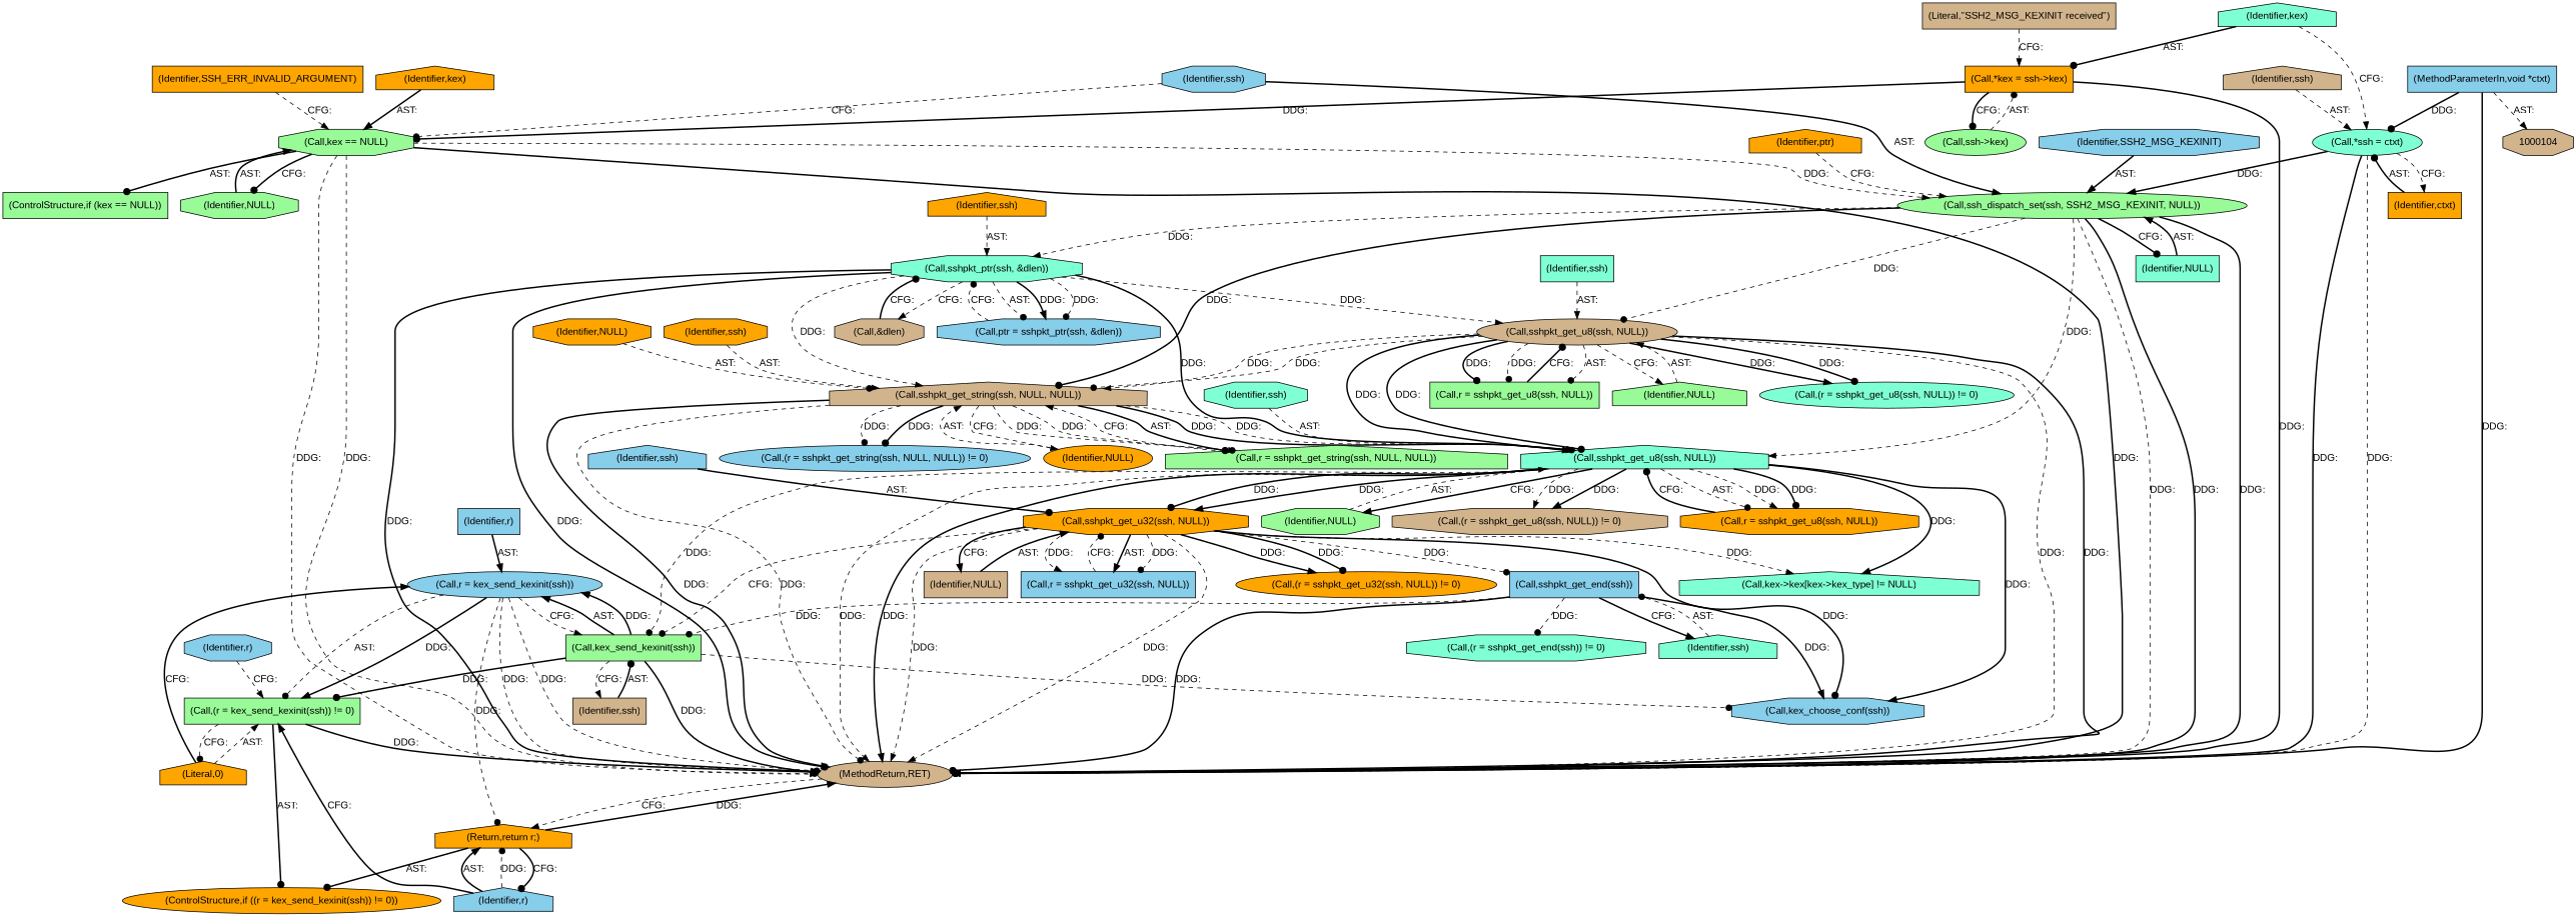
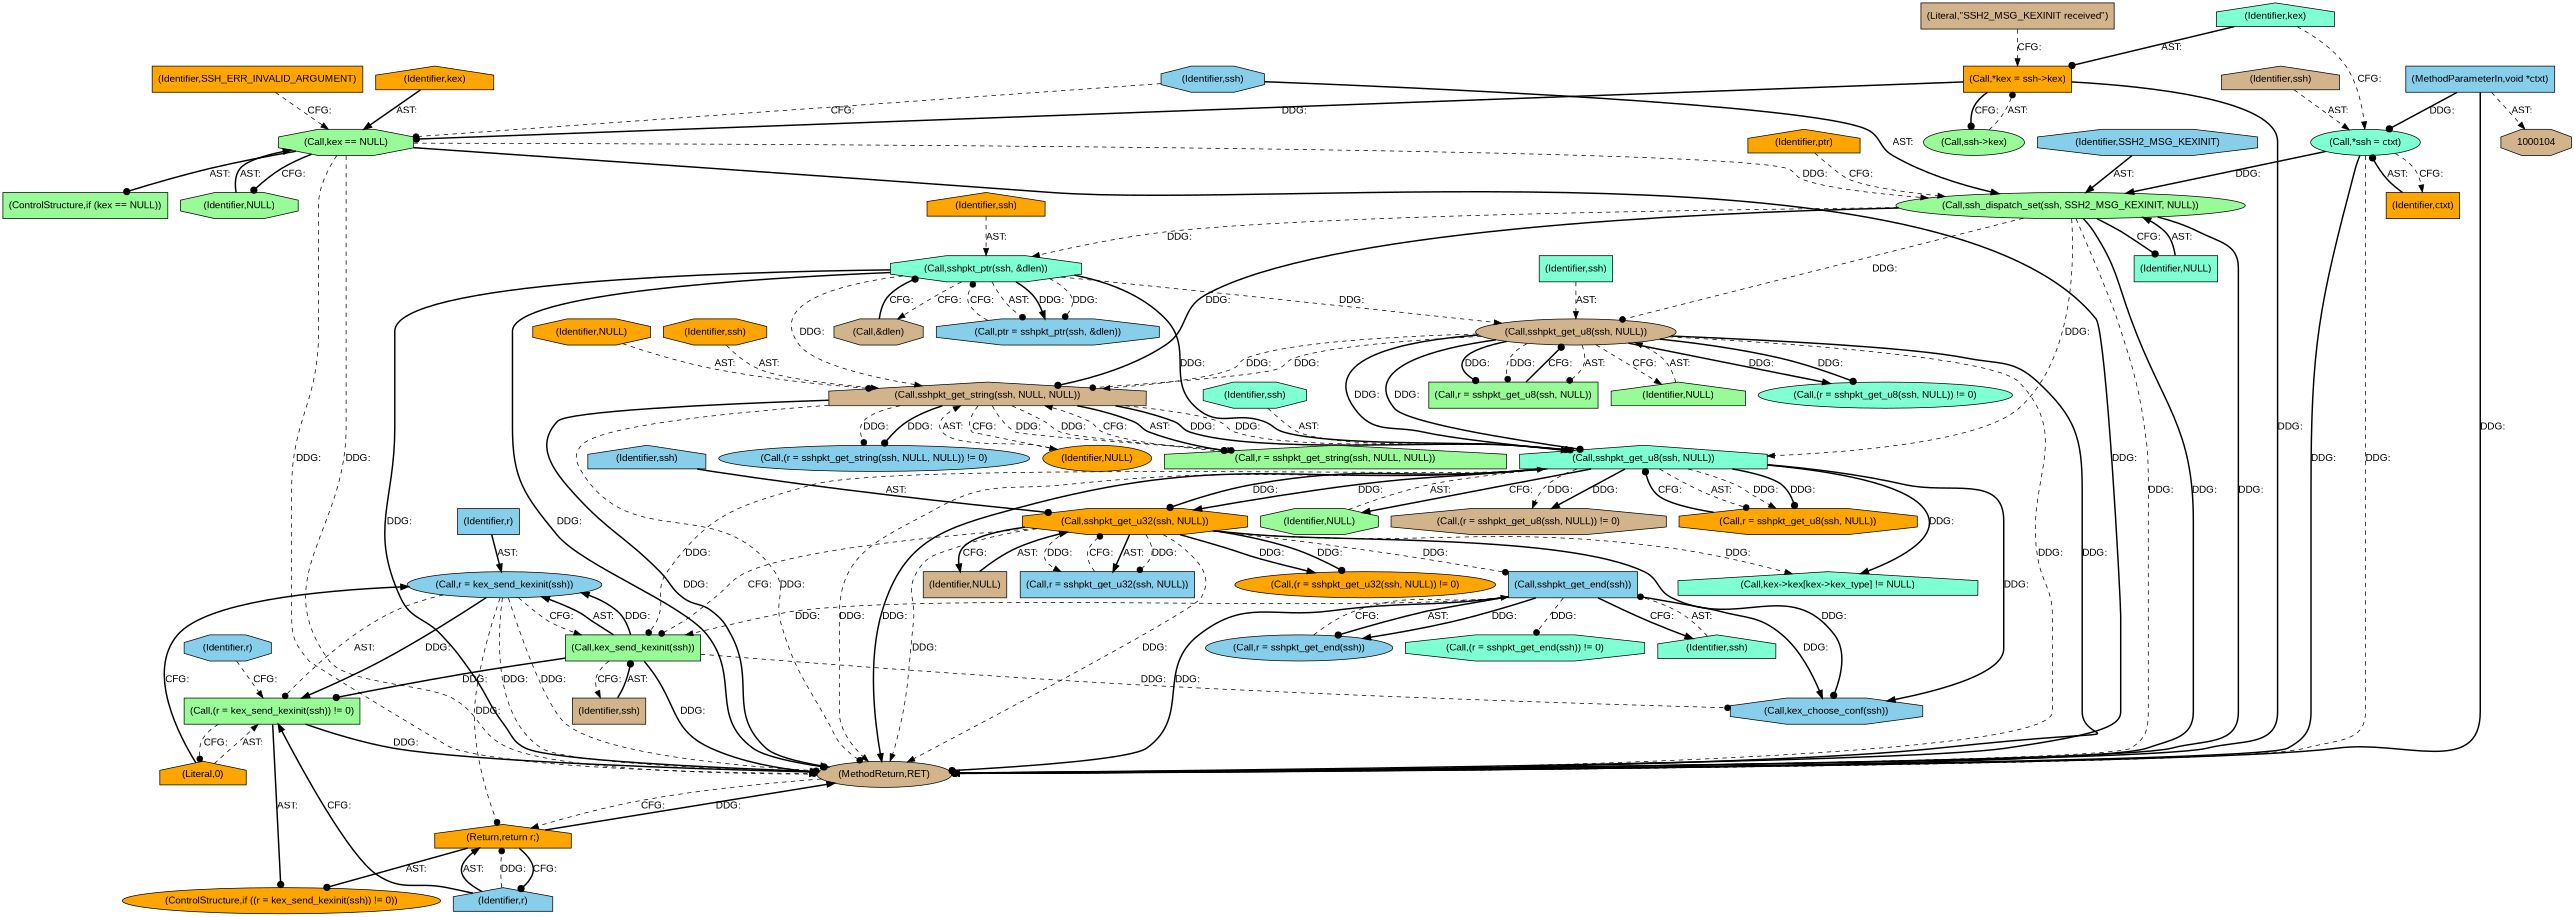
  digraph {
    fontname="Liberation Sans"
    node [fillcolor=orange fontname="Liberation Sans" shape=octagon style=filled]
    edge [arrowhead=normal fontname="Liberation Sans" style=dashed]
    n1 [fillcolor=skyblue label="(Call,r = kex_send_kexinit(ssh))" shape=ellipse]
    n2 [fillcolor=palegreen label="(Call,kex_send_kexinit(ssh))" shape=box]
    n3 [fillcolor=palegreen label="(Call,(r = kex_send_kexinit(ssh)) != 0)" shape=box]
    n4 [label="(Return,return r;)" shape=house]
    n5 [fillcolor=tan label="(MethodReturn,RET)" shape=ellipse]
    n6 [fillcolor=tan label="(Identifier,ssh)" shape=box]
    n7 [fillcolor=skyblue label="(Call,kex_choose_conf(ssh))"]
    n8 [label="(ControlStructure,if ((r = kex_send_kexinit(ssh)) != 0))" shape=ellipse]
    n9 [label="(Literal,0)" shape=house]
    n10 [fillcolor=skyblue label="(Identifier,r)" shape=house]
    n11 [fillcolor=skyblue label="(Call,sshpkt_get_end(ssh))" shape=box]
+   n12 [fillcolor=skyblue label="(Call,r = sshpkt_get_end(ssh))" shape=ellipse]
    n13 [fillcolor=aquamarine label="(Call,(r = sshpkt_get_end(ssh)) != 0)"]
    n14 [fillcolor=aquamarine label="(Identifier,ssh)" shape=house]
    n15 [label="(Call,sshpkt_get_u32(ssh, NULL))"]
    n16 [fillcolor=skyblue label="(Call,r = sshpkt_get_u32(ssh, NULL))" shape=box]
    n17 [fillcolor=tan label="(Identifier,NULL)" shape=box]
    n18 [label="(Call,(r = sshpkt_get_u32(ssh, NULL)) != 0)" shape=ellipse]
    n19 [fillcolor=aquamarine label="(Call,kex->kex[kex->kex_type] != NULL)" shape=house]
    n20 [fillcolor=aquamarine label="(Call,sshpkt_get_u8(ssh, NULL))" shape=house]
    n21 [label="(Call,r = sshpkt_get_u8(ssh, NULL))"]
    n22 [fillcolor=palegreen label="(Identifier,NULL)"]
    n23 [fillcolor=tan label="(Call,(r = sshpkt_get_u8(ssh, NULL)) != 0)"]
    n24 [fillcolor=tan label="(Call,sshpkt_get_u8(ssh, NULL))" shape=ellipse]
    n25 [fillcolor=tan label="(Call,sshpkt_get_string(ssh, NULL, NULL))" shape=house]
    n26 [fillcolor=palegreen label="(Call,r = sshpkt_get_u8(ssh, NULL))" shape=box]
    n27 [fillcolor=palegreen label="(Identifier,NULL)" shape=house]
    n28 [fillcolor=aquamarine label="(Call,(r = sshpkt_get_u8(ssh, NULL)) != 0)" shape=ellipse]
    n29 [label="(Identifier,NULL)" shape=ellipse]
    n30 [fillcolor=palegreen label="(Call,r = sshpkt_get_string(ssh, NULL, NULL))" shape=house]
    n31 [fillcolor=skyblue label="(Call,(r = sshpkt_get_string(ssh, NULL, NULL)) != 0)" shape=ellipse]
    n32 [fillcolor=aquamarine label="(Call,sshpkt_ptr(ssh, &dlen))"]
    n33 [fillcolor=skyblue label="(Call,ptr = sshpkt_ptr(ssh, &dlen))"]
    n34 [fillcolor=tan label="(Call,&dlen)"]
    n35 [fillcolor=palegreen label="(Call,ssh_dispatch_set(ssh, SSH2_MSG_KEXINIT, NULL))" shape=ellipse]
    n36 [fillcolor=aquamarine label="(Identifier,NULL)" shape=box]
    n37 [fillcolor=aquamarine label="(Call,*ssh = ctxt)" shape=ellipse]
    n38 [label="(Identifier,ctxt)" shape=box]
    n39 [fillcolor=skyblue label="(MethodParameterIn,void *ctxt)" shape=box]
    1000104 [fillcolor=tan]
    n41 [fillcolor=palegreen label="(Call,kex == NULL)"]
    n42 [fillcolor=palegreen label="(ControlStructure,if (kex == NULL))" shape=box]
    n43 [fillcolor=palegreen label="(Identifier,NULL)"]
    n44 [label="(Call,*kex = ssh->kex)" shape=box]
    n45 [fillcolor=palegreen label="(Call,ssh->kex)" shape=ellipse]
    n46 [label="(Identifier,SSH_ERR_INVALID_ARGUMENT)" shape=box]
    n47 [fillcolor=tan label="(Identifier,ssh)" shape=house]
    n48 [label="(Identifier,ssh)" shape=house]
    n49 [fillcolor=aquamarine label="(Identifier,ssh)"]
    n50 [label="(Identifier,ptr)" shape=house]
    n51 [fillcolor=skyblue label="(Identifier,r)"]
    n52 [fillcolor=aquamarine label="(Identifier,kex)" shape=house]
    n53 [label="(Identifier,kex)" shape=house]
    n54 [fillcolor=tan label="(Literal,\"SSH2_MSG_KEXINIT received\")" shape=box]
    n55 [fillcolor=skyblue label="(Identifier,ssh)" shape=house]
    n56 [fillcolor=skyblue label="(Identifier,SSH2_MSG_KEXINIT)"]
    n57 [fillcolor=aquamarine label="(Identifier,ssh)" shape=box]
    n58 [label="(Identifier,ssh)"]
    n59 [fillcolor=skyblue label="(Identifier,r)" shape=box]
    n60 [fillcolor=skyblue label="(Identifier,ssh)"]
    n61 [label="(Identifier,NULL)"]
    n1 -> n2 [label="CFG: "]
    n1 -> n3 [arrowhead=dot label="AST: "]
    n1 -> n3 [label="DDG: " style=bold]
    n1 -> n4 [arrowhead=dot label="DDG: "]
    n1 -> n5 [label="DDG: "]
    n1 -> n5 [arrowhead=dot label="DDG: "]
    n2 -> n1 [label="AST: " style=bold]
    n2 -> n1 [label="DDG: " style=bold]
    n2 -> n3 [arrowhead=dot label="DDG: " style=bold]
    n2 -> n5 [label="DDG: " style=bold]
    n2 -> n6 [label="CFG: "]
    n2 -> n7 [arrowhead=dot label="DDG: "]
    n3 -> n5 [arrowhead=dot label="DDG: " style=bold]
    n3 -> n8 [arrowhead=dot label="AST: " style=bold]
    n3 -> n9 [arrowhead=dot label="CFG: "]
    n4 -> n5 [label="DDG: " style=bold]
    n4 -> n8 [arrowhead=dot label="AST: " style=bold]
    n4 -> n10 [arrowhead=dot label="CFG: " style=bold]
    n5 -> n4 [label="CFG: "]
    n6 -> n2 [arrowhead=dot label="AST: " style=bold]
    n9 -> n1 [label="CFG: " style=bold]
    n9 -> n3 [label="AST: "]
    n10 -> n3 [label="CFG: " style=bold]
    n10 -> n4 [label="AST: " style=bold]
    n10 -> n4 [arrowhead=dot label="DDG: "]
-   n11 -> n2 [arrowhead=dot label="DDG: "]
+   n11 -> n2 [label="DDG: "]
    n11 -> n5 [arrowhead=dot label="DDG: " style=bold]
    n11 -> n7 [label="DDG: " style=bold]
+   n11 -> n12 [arrowhead=dot label="AST: " style=bold]
+   n11 -> n12 [label="DDG: " style=bold]
    n11 -> n13 [arrowhead=dot label="DDG: "]
    n11 -> n14 [label="CFG: " style=bold]
+   n12 -> n11 [label="CFG: "]
    n14 -> n11 [arrowhead=dot label="AST: "]
    n15 -> n2 [arrowhead=dot label="CFG: "]
    n15 -> n5 [label="DDG: "]
    n15 -> n5 [label="DDG: "]
    n15 -> n7 [arrowhead=dot label="DDG: " style=bold]
    n15 -> n11 [arrowhead=dot label="DDG: "]
    n15 -> n16 [label="AST: " style=bold]
    n15 -> n16 [arrowhead=dot label="DDG: "]
    n15 -> n16 [label="DDG: "]
    n15 -> n17 [label="CFG: " style=bold]
    n15 -> n18 [arrowhead=dot label="DDG: " style=bold]
    n15 -> n18 [label="DDG: " style=bold]
    n15 -> n19 [label="DDG: "]
    n16 -> n15 [arrowhead=dot label="CFG: "]
    n17 -> n15 [label="AST: " style=bold]
    n20 -> n2 [arrowhead=dot label="DDG: "]
    n20 -> n5 [label="DDG: " style=bold]
    n20 -> n5 [label="DDG: "]
    n20 -> n7 [label="DDG: " style=bold]
    n20 -> n15 [label="DDG: " style=bold]
    n20 -> n15 [arrowhead=dot label="DDG: " style=bold]
    n20 -> n19 [label="DDG: " style=bold]
    n20 -> n21 [arrowhead=dot label="AST: "]
    n20 -> n21 [label="DDG: "]
    n20 -> n21 [arrowhead=dot label="DDG: " style=bold]
    n20 -> n22 [label="CFG: " style=bold]
    n20 -> n23 [label="DDG: " style=bold]
    n20 -> n23 [label="DDG: "]
    n21 -> n20 [arrowhead=dot label="CFG: " style=bold]
    n22 -> n20 [label="AST: "]
    n24 -> n5 [arrowhead=dot label="DDG: "]
    n24 -> n5 [arrowhead=dot label="DDG: " style=bold]
    n24 -> n20 [arrowhead=dot label="DDG: " style=bold]
    n24 -> n20 [label="DDG: " style=bold]
    n24 -> n25 [arrowhead=dot label="DDG: "]
    n24 -> n25 [label="DDG: "]
    n24 -> n26 [arrowhead=dot label="AST: "]
    n24 -> n26 [arrowhead=dot label="DDG: " style=bold]
    n24 -> n26 [arrowhead=dot label="DDG: "]
    n24 -> n27 [label="CFG: "]
    n24 -> n28 [label="DDG: " style=bold]
    n24 -> n28 [arrowhead=dot label="DDG: " style=bold]
    n25 -> n5 [label="DDG: " style=bold]
    n25 -> n5 [arrowhead=dot label="DDG: "]
    n25 -> n20 [label="DDG: " style=bold]
    n25 -> n20 [arrowhead=dot label="DDG: "]
    n25 -> n29 [label="CFG: "]
    n25 -> n30 [arrowhead=dot label="AST: " style=bold]
    n25 -> n30 [label="DDG: "]
    n25 -> n30 [arrowhead=dot label="DDG: "]
    n25 -> n31 [arrowhead=dot label="DDG: " style=bold]
    n25 -> n31 [arrowhead=dot label="DDG: "]
    n26 -> n24 [arrowhead=dot label="CFG: " style=bold]
    n27 -> n24 [label="AST: "]
    n29 -> n25 [label="AST: "]
    n30 -> n25 [label="CFG: "]
    n32 -> n5 [label="DDG: " style=bold]
    n32 -> n5 [arrowhead=dot label="DDG: " style=bold]
    n32 -> n20 [label="DDG: " style=bold]
    n32 -> n24 [label="DDG: "]
    n32 -> n25 [label="DDG: "]
    n32 -> n33 [arrowhead=dot label="AST: "]
    n32 -> n33 [label="DDG: " style=bold]
    n32 -> n33 [arrowhead=dot label="DDG: "]
    n32 -> n34 [label="CFG: "]
    n33 -> n32 [arrowhead=dot label="CFG: "]
    n34 -> n32 [arrowhead=dot label="CFG: " style=bold]
    n35 -> n5 [label="DDG: "]
    n35 -> n5 [label="DDG: " style=bold]
    n35 -> n5 [label="DDG: " style=bold]
    n35 -> n20 [label="DDG: "]
    n35 -> n24 [arrowhead=dot label="DDG: "]
    n35 -> n25 [arrowhead=dot label="DDG: " style=bold]
    n35 -> n32 [label="DDG: "]
    n35 -> n36 [arrowhead=dot label="CFG: " style=bold]
    n36 -> n35 [label="AST: " style=bold]
    n37 -> n5 [label="DDG: " style=bold]
    n37 -> n5 [arrowhead=dot label="DDG: "]
    n37 -> n35 [label="DDG: " style=bold]
    n37 -> n38 [label="CFG: "]
    n38 -> n37 [arrowhead=dot label="AST: " style=bold]
    n39 -> n5 [label="DDG: " style=bold]
    n39 -> n37 [arrowhead=dot label="DDG: " style=bold]
    n39 -> 1000104 [label="AST: "]
    n41 -> n5 [arrowhead=dot label="DDG: " style=bold]
    n41 -> n5 [arrowhead=dot label="DDG: "]
    n41 -> n5 [label="DDG: "]
    n41 -> n35 [label="DDG: "]
    n41 -> n42 [arrowhead=dot label="AST: " style=bold]
    n41 -> n43 [arrowhead=dot label="CFG: " style=bold]
    n43 -> n41 [label="AST: " style=bold]
    n44 -> n5 [arrowhead=dot label="DDG: " style=bold]
    n44 -> n41 [arrowhead=dot label="DDG: " style=bold]
    n44 -> n45 [arrowhead=dot label="CFG: " style=bold]
    n45 -> n44 [arrowhead=dot label="AST: "]
    n46 -> n41 [label="CFG: "]
    n47 -> n37 [label="AST: "]
    n48 -> n32 [label="AST: "]
    n49 -> n20 [label="AST: "]
    n50 -> n35 [label="CFG: "]
    n51 -> n3 [label="CFG: "]
    n52 -> n37 [label="CFG: "]
    n52 -> n44 [arrowhead=dot label="AST: " style=bold]
    n53 -> n41 [label="AST: " style=bold]
    n54 -> n44 [label="CFG: "]
    n55 -> n15 [arrowhead=dot label="AST: " style=bold]
    n56 -> n35 [label="AST: " style=bold]
    n57 -> n24 [label="AST: "]
    n58 -> n25 [label="AST: "]
    n59 -> n1 [label="AST: " style=bold]
    n60 -> n35 [label="AST: " style=bold]
    n60 -> n41 [arrowhead=dot label="CFG: "]
    n61 -> n25 [arrowhead=dot label="AST: "]
  }
